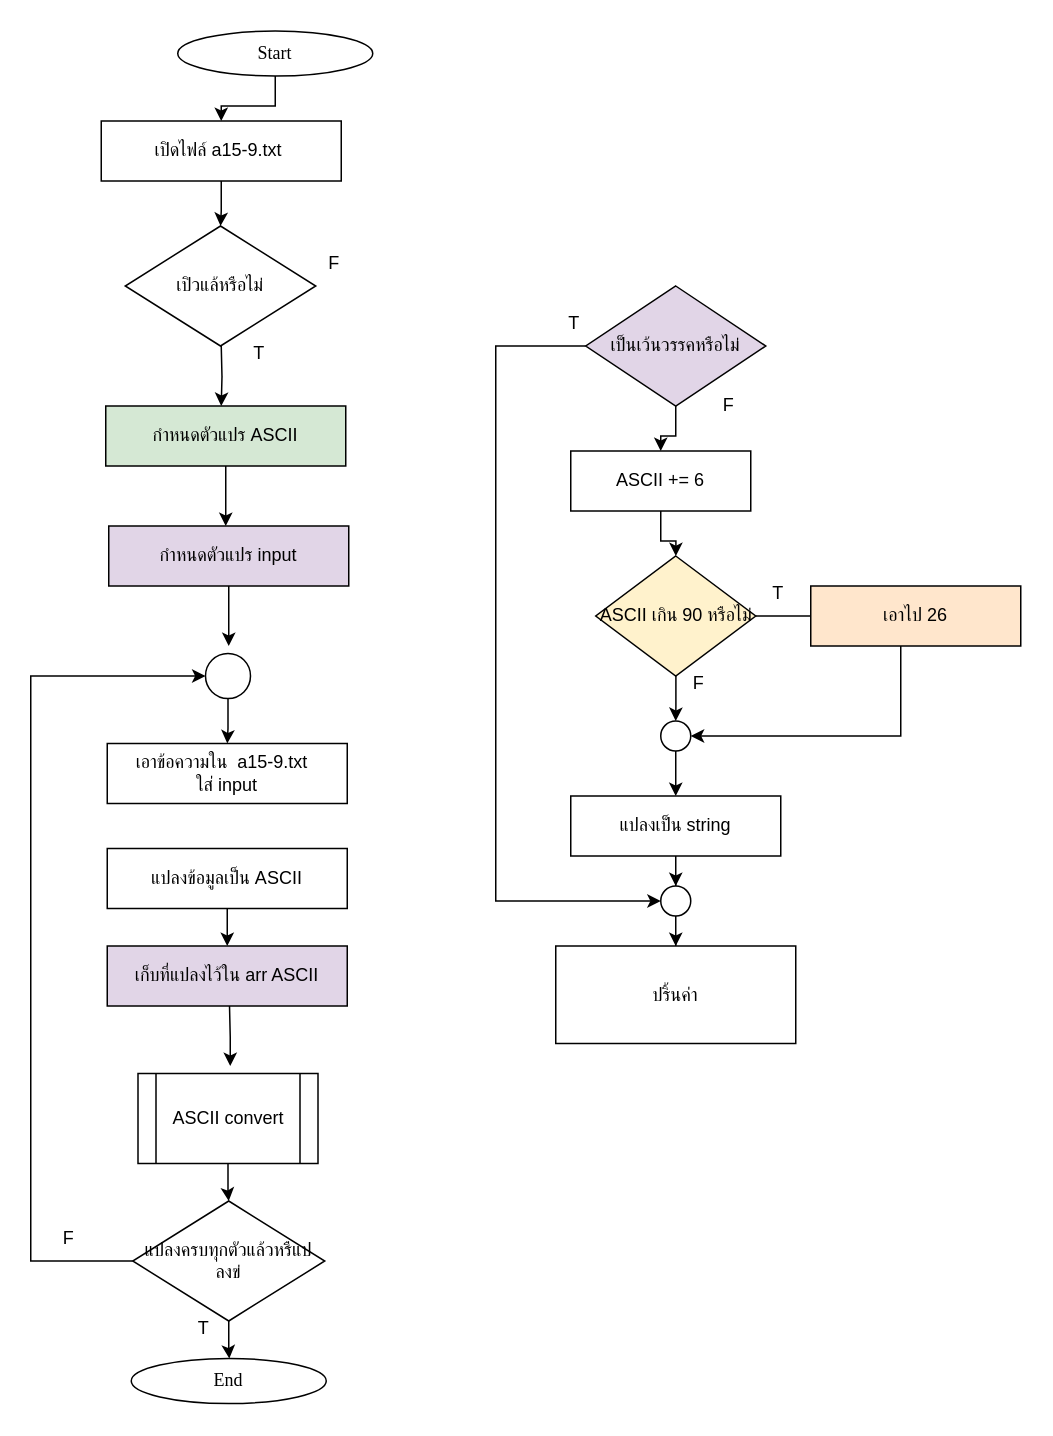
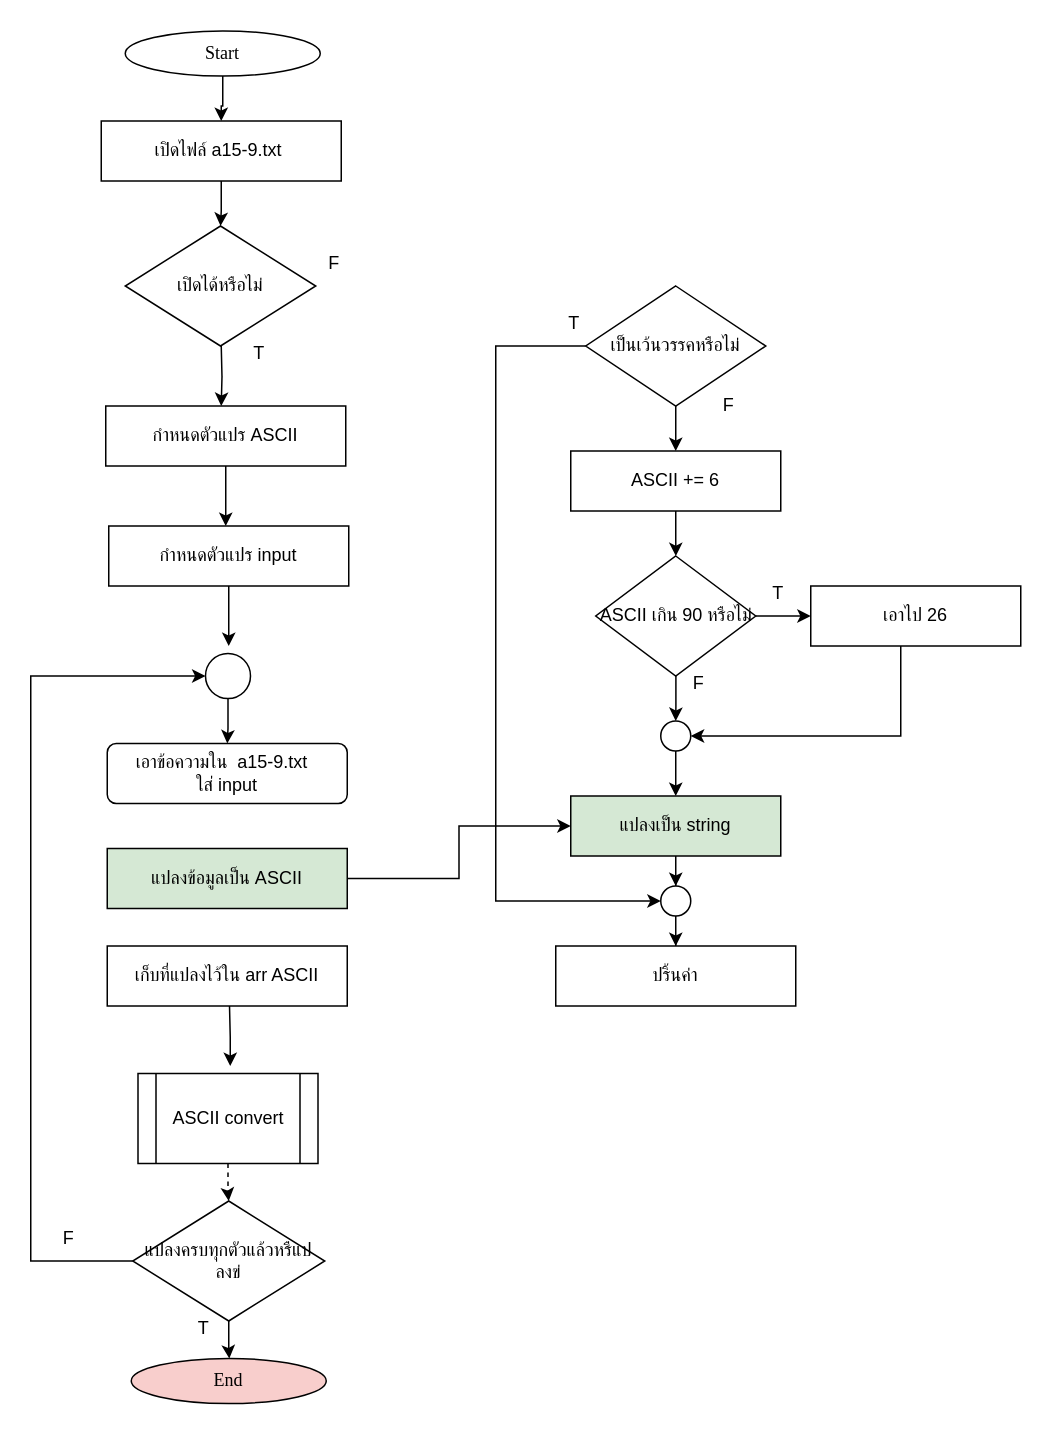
  <mxCell id="0" />
  <mxCell id="1" parent="0" />
  <mxCell id="2" value="" style="edgeStyle=orthogonalEdgeStyle;rounded=0;orthogonalLoop=1;jettySize=auto;html=1;" edge="1" parent="1" source="3" target="5"><mxGeometry relative="1" as="geometry" /></mxCell>
- <mxCell id="3" value="&lt;font data-font-src=&quot;https://fonts.googleapis.com/css?family=Sarabun&quot; face=&quot;Sarabun&quot;&gt;Start&lt;/font&gt;" style="ellipse;whiteSpace=wrap;html=1;" vertex="1" parent="1"><mxGeometry x="118" y="20" width="130" height="30" as="geometry" /></mxCell>
+ <mxCell id="3" value="&lt;font data-font-src=&quot;https://fonts.googleapis.com/css?family=Sarabun&quot; face=&quot;Sarabun&quot;&gt;Start&lt;/font&gt;" style="ellipse;whiteSpace=wrap;html=1;" vertex="1" parent="1"><mxGeometry x="83" y="20" width="130" height="30" as="geometry" /></mxCell>
  <mxCell id="4" value="" style="edgeStyle=orthogonalEdgeStyle;rounded=0;orthogonalLoop=1;jettySize=auto;html=1;" edge="1" parent="1" source="5" target="6"><mxGeometry relative="1" as="geometry" /></mxCell>
  <mxCell id="5" value="เปิดไฟล์&amp;nbsp;a15-9.txt&amp;nbsp;&lt;span style=&quot;color: rgba(0, 0, 0, 0); font-family: monospace; font-size: 0px; text-align: start; text-wrap-mode: nowrap;&quot;&gt;%3CmxGraphModel%3E%3Croot%3E%3CmxCell%20id%3D%220%22%2F%3E%3CmxCell%20id%3D%221%22%20parent%3D%220%22%2F%3E%3CmxCell%20id%3D%222%22%20value%3D%22%E0%B8%81%E0%B8%B3%E0%B8%AB%E0%B8%99%E0%B8%94%E0%B8%95%E0%B8%B1%E0%B8%A7%E0%B9%81%E0%B8%9B%E0%B8%A3%20arr%22%20style%3D%22rounded%3D0%3BwhiteSpace%3Dwrap%3Bhtml%3D1%3B%22%20vertex%3D%221%22%20parent%3D%221%22%3E%3CmxGeometry%20x%3D%22-680%22%20y%3D%22-980%22%20width%3D%22160%22%20height%3D%2240%22%20as%3D%22geometry%22%2F%3E%3C%2FmxCell%3E%3C%2Froot%3E%3C%2FmxGraphModel%3E&lt;/span&gt;" style="rounded=0;whiteSpace=wrap;html=1;" vertex="1" parent="1"><mxGeometry x="67" y="80" width="160" height="40" as="geometry" /></mxCell>
- <mxCell id="6" value="เปิวแล้หรือไม่" style="rhombus;whiteSpace=wrap;html=1;" vertex="1" parent="1"><mxGeometry x="83" y="150" width="127" height="80" as="geometry" /></mxCell>
+ <mxCell id="6" value="เปิดได้หรือไม่" style="rhombus;whiteSpace=wrap;html=1;" vertex="1" parent="1"><mxGeometry x="83" y="150" width="127" height="80" as="geometry" /></mxCell>
  <mxCell id="7" value="T" style="text;html=1;align=center;verticalAlign=middle;resizable=0;points=[];autosize=1;strokeColor=none;fillColor=none;" vertex="1" parent="1"><mxGeometry x="157" y="220" width="30" height="30" as="geometry" /></mxCell>
  <mxCell id="8" value="F" style="text;html=1;align=center;verticalAlign=middle;resizable=0;points=[];autosize=1;strokeColor=none;fillColor=none;" vertex="1" parent="1"><mxGeometry x="207" y="160" width="30" height="30" as="geometry" /></mxCell>
  <mxCell id="9" value="" style="edgeStyle=orthogonalEdgeStyle;rounded=0;orthogonalLoop=1;jettySize=auto;html=1;" edge="1" parent="1"><mxGeometry relative="1" as="geometry"><mxPoint x="147" y="230" as="sourcePoint" /><mxPoint x="147" y="270" as="targetPoint" /></mxGeometry></mxCell>
- <mxCell id="10" value="เอาข้อความใน&amp;nbsp;&amp;nbsp;a15-9.txt&amp;nbsp;&amp;nbsp;&lt;div&gt;ใส่&amp;nbsp;&lt;span style=&quot;background-color: initial;&quot;&gt;input&lt;/span&gt;&lt;/div&gt;" style="rounded=0;whiteSpace=wrap;html=1;" vertex="1" parent="1"><mxGeometry x="71" y="495" width="160" height="40" as="geometry" /></mxCell>
+ <mxCell id="10" value="เอาข้อความใน&amp;nbsp;&amp;nbsp;a15-9.txt&amp;nbsp;&amp;nbsp;&lt;div&gt;ใส่&amp;nbsp;&lt;span style=&quot;background-color: initial;&quot;&gt;input&lt;/span&gt;&lt;/div&gt;" style="whiteSpace=wrap;html=1;rounded=1;" vertex="1" parent="1"><mxGeometry x="71" y="495" width="160" height="40" as="geometry" /></mxCell>
  <mxCell id="11" value="" style="edgeStyle=orthogonalEdgeStyle;rounded=0;orthogonalLoop=1;jettySize=auto;html=1;" edge="1" parent="1"><mxGeometry relative="1" as="geometry"><mxPoint x="152.514" y="670" as="sourcePoint" /><mxPoint x="153" y="710" as="targetPoint" /></mxGeometry></mxCell>
  <mxCell id="12" value="" style="edgeStyle=orthogonalEdgeStyle;rounded=0;orthogonalLoop=1;jettySize=auto;html=1;" edge="1" parent="1" source="14"><mxGeometry relative="1" as="geometry"><mxPoint x="152.381" y="905" as="targetPoint" /></mxGeometry></mxCell>
  <mxCell id="13" style="edgeStyle=orthogonalEdgeStyle;rounded=0;orthogonalLoop=1;jettySize=auto;html=1;entryX=0;entryY=0.5;entryDx=0;entryDy=0;" edge="1" parent="1" source="14" target="16"><mxGeometry relative="1" as="geometry"><Array as="points"><mxPoint x="20" y="840" /><mxPoint x="20" y="450" /></Array></mxGeometry></mxCell>
  <mxCell id="14" value="แปลงครบทุกตัวแล้วหรืแปลงข่" style="rhombus;whiteSpace=wrap;html=1;" vertex="1" parent="1"><mxGeometry x="88" y="800" width="128" height="80" as="geometry" /></mxCell>
  <mxCell id="15" style="edgeStyle=orthogonalEdgeStyle;rounded=0;orthogonalLoop=1;jettySize=auto;html=1;entryX=0.5;entryY=0;entryDx=0;entryDy=0;" edge="1" parent="1" source="16" target="10"><mxGeometry relative="1" as="geometry" /></mxCell>
  <mxCell id="16" value="" style="ellipse;whiteSpace=wrap;html=1;aspect=fixed;" vertex="1" parent="1"><mxGeometry x="136.5" y="435" width="30" height="30" as="geometry" /></mxCell>
- <mxCell id="17" value="" style="edgeStyle=orthogonalEdgeStyle;rounded=0;orthogonalLoop=1;jettySize=auto;html=1;" edge="1" parent="1" source="18" target="19"><mxGeometry relative="1" as="geometry" /></mxCell>
- <mxCell id="18" value="แปลงข้อมูลเป็น&amp;nbsp;ASCII" style="rounded=0;whiteSpace=wrap;html=1;" vertex="1" parent="1"><mxGeometry x="71" y="565" width="160" height="40" as="geometry" /></mxCell>
- <mxCell id="19" value="เก็บที่แปลงไว้ใน arr ASCII" style="rounded=0;whiteSpace=wrap;html=1;fillColor=#e1d5e7;" vertex="1" parent="1"><mxGeometry x="71" y="630" width="160" height="40" as="geometry" /></mxCell>
+ <mxCell id="17" value="" style="edgeStyle=orthogonalEdgeStyle;rounded=0;orthogonalLoop=1;jettySize=auto;html=1;" edge="1" parent="1" source="18" target="32"><mxGeometry relative="1" as="geometry" /></mxCell>
+ <mxCell id="18" value="แปลงข้อมูลเป็น&amp;nbsp;ASCII" style="rounded=0;whiteSpace=wrap;html=1;fillColor=#d5e8d4;" vertex="1" parent="1"><mxGeometry x="71" y="565" width="160" height="40" as="geometry" /></mxCell>
+ <mxCell id="19" value="เก็บที่แปลงไว้ใน arr ASCII" style="rounded=0;whiteSpace=wrap;html=1;" vertex="1" parent="1"><mxGeometry x="71" y="630" width="160" height="40" as="geometry" /></mxCell>
  <mxCell id="20" value="T" style="text;html=1;align=center;verticalAlign=middle;resizable=0;points=[];autosize=1;strokeColor=none;fillColor=none;" vertex="1" parent="1"><mxGeometry x="120" y="870" width="30" height="30" as="geometry" /></mxCell>
  <mxCell id="21" value="F" style="text;html=1;align=center;verticalAlign=middle;resizable=0;points=[];autosize=1;strokeColor=none;fillColor=none;" vertex="1" parent="1"><mxGeometry x="30" y="810" width="30" height="30" as="geometry" /></mxCell>
  <mxCell id="22" value="" style="edgeStyle=orthogonalEdgeStyle;rounded=0;orthogonalLoop=1;jettySize=auto;html=1;" edge="1" parent="1" source="23"><mxGeometry relative="1" as="geometry"><mxPoint x="152" y="430" as="targetPoint" /></mxGeometry></mxCell>
- <mxCell id="23" value="กำหนดตัวแปร&amp;nbsp;input" style="rounded=0;whiteSpace=wrap;html=1;fillColor=#e1d5e7;" vertex="1" parent="1"><mxGeometry x="72" y="350" width="160" height="40" as="geometry" /></mxCell>
- <mxCell id="24" value="กำหนดตัวแปร ASCII" style="rounded=0;whiteSpace=wrap;html=1;fillColor=#d5e8d4;" vertex="1" parent="1"><mxGeometry x="70" y="270" width="160" height="40" as="geometry" /></mxCell>
+ <mxCell id="23" value="กำหนดตัวแปร&amp;nbsp;input" style="rounded=0;whiteSpace=wrap;html=1;" vertex="1" parent="1"><mxGeometry x="72" y="350" width="160" height="40" as="geometry" /></mxCell>
+ <mxCell id="24" value="กำหนดตัวแปร ASCII" style="rounded=0;whiteSpace=wrap;html=1;" vertex="1" parent="1"><mxGeometry x="70" y="270" width="160" height="40" as="geometry" /></mxCell>
  <mxCell id="25" value="" style="edgeStyle=orthogonalEdgeStyle;rounded=0;orthogonalLoop=1;jettySize=auto;html=1;" edge="1" parent="1" source="24"><mxGeometry relative="1" as="geometry"><mxPoint x="150" y="350" as="targetPoint" /></mxGeometry></mxCell>
  <mxCell id="26" value="" style="edgeStyle=orthogonalEdgeStyle;rounded=0;orthogonalLoop=1;jettySize=auto;html=1;" edge="1" parent="1" source="27" target="30"><mxGeometry relative="1" as="geometry" /></mxCell>
- <mxCell id="27" value="ASCII += 6" style="rounded=0;whiteSpace=wrap;html=1;" vertex="1" parent="1"><mxGeometry x="380" y="300" width="120" height="40" as="geometry" /></mxCell>
- <mxCell id="28" value="" style="edgeStyle=orthogonalEdgeStyle;rounded=0;orthogonalLoop=1;jettySize=auto;html=1;endArrow=none;" edge="1" parent="1" source="30" target="34"><mxGeometry relative="1" as="geometry" /></mxCell>
+ <mxCell id="27" value="ASCII += 6" style="rounded=0;whiteSpace=wrap;html=1;" vertex="1" parent="1"><mxGeometry x="380" y="300" width="140" height="40" as="geometry" /></mxCell>
+ <mxCell id="28" value="" style="edgeStyle=orthogonalEdgeStyle;rounded=0;orthogonalLoop=1;jettySize=auto;html=1;" edge="1" parent="1" source="30" target="34"><mxGeometry relative="1" as="geometry" /></mxCell>
  <mxCell id="29" value="" style="edgeStyle=orthogonalEdgeStyle;rounded=0;orthogonalLoop=1;jettySize=auto;html=1;" edge="1" parent="1" source="30" target="38"><mxGeometry relative="1" as="geometry" /></mxCell>
- <mxCell id="30" value="ASCII เกิน 90 หรือไม่" style="rhombus;whiteSpace=wrap;html=1;fillColor=#fff2cc;" vertex="1" parent="1"><mxGeometry x="396.66" y="370" width="106.67" height="80" as="geometry" /></mxCell>
+ <mxCell id="30" value="ASCII เกิน 90 หรือไม่" style="rhombus;whiteSpace=wrap;html=1;" vertex="1" parent="1"><mxGeometry x="396.66" y="370" width="106.67" height="80" as="geometry" /></mxCell>
  <mxCell id="31" value="" style="edgeStyle=orthogonalEdgeStyle;rounded=0;orthogonalLoop=1;jettySize=auto;html=1;" edge="1" parent="1" source="32" target="44"><mxGeometry relative="1" as="geometry" /></mxCell>
- <mxCell id="32" value="แปลงเป็น string" style="rounded=0;whiteSpace=wrap;html=1;" vertex="1" parent="1"><mxGeometry x="380" y="530" width="140" height="40" as="geometry" /></mxCell>
+ <mxCell id="32" value="แปลงเป็น string" style="rounded=0;whiteSpace=wrap;html=1;fillColor=#d5e8d4;" vertex="1" parent="1"><mxGeometry x="380" y="530" width="140" height="40" as="geometry" /></mxCell>
  <mxCell id="33" style="edgeStyle=orthogonalEdgeStyle;rounded=0;orthogonalLoop=1;jettySize=auto;html=1;entryX=1;entryY=0.5;entryDx=0;entryDy=0;" edge="1" parent="1" source="34" target="38"><mxGeometry relative="1" as="geometry"><Array as="points"><mxPoint y="490" x="600" /></Array></mxGeometry></mxCell>
- <mxCell id="34" value="เอาไป 26" style="rounded=0;whiteSpace=wrap;html=1;fillColor=#ffe6cc;" vertex="1" parent="1"><mxGeometry x="540" y="390" width="140" height="40" as="geometry" /></mxCell>
+ <mxCell id="34" value="เอาไป 26" style="rounded=0;whiteSpace=wrap;html=1;" vertex="1" parent="1"><mxGeometry x="540" y="390" width="140" height="40" as="geometry" /></mxCell>
  <mxCell id="35" value="T" style="text;html=1;align=center;verticalAlign=middle;resizable=0;points=[];autosize=1;strokeColor=none;fillColor=none;" vertex="1" parent="1"><mxGeometry x="503.33" y="380" width="30" height="30" as="geometry" /></mxCell>
  <mxCell id="36" value="F" style="text;html=1;align=center;verticalAlign=middle;resizable=0;points=[];autosize=1;strokeColor=none;fillColor=none;" vertex="1" parent="1"><mxGeometry x="450" y="440" width="30" height="30" as="geometry" /></mxCell>
  <mxCell id="37" value="" style="edgeStyle=orthogonalEdgeStyle;rounded=0;orthogonalLoop=1;jettySize=auto;html=1;" edge="1" parent="1" source="38" target="32"><mxGeometry relative="1" as="geometry" /></mxCell>
  <mxCell id="38" value="" style="ellipse;whiteSpace=wrap;html=1;aspect=fixed;" vertex="1" parent="1"><mxGeometry x="440" y="480" width="20" height="20" as="geometry" /></mxCell>
- <mxCell id="39" value="ปริ้นค่า" style="rounded=0;whiteSpace=wrap;html=1;" vertex="1" parent="1"><mxGeometry x="370" y="630" width="160" height="65" as="geometry" /></mxCell>
+ <mxCell id="39" value="ปริ้นค่า" style="rounded=0;whiteSpace=wrap;html=1;" vertex="1" parent="1"><mxGeometry x="370" y="630" width="160" height="40" as="geometry" /></mxCell>
  <mxCell id="40" style="edgeStyle=orthogonalEdgeStyle;rounded=0;orthogonalLoop=1;jettySize=auto;html=1;entryX=0.5;entryY=0;entryDx=0;entryDy=0;" edge="1" parent="1" source="42" target="27"><mxGeometry relative="1" as="geometry" /></mxCell>
  <mxCell id="41" style="edgeStyle=orthogonalEdgeStyle;rounded=0;orthogonalLoop=1;jettySize=auto;html=1;entryX=0;entryY=0.5;entryDx=0;entryDy=0;" edge="1" parent="1" source="42" target="44"><mxGeometry relative="1" as="geometry"><Array as="points"><mxPoint x="330" y="230" /><mxPoint x="330" y="600" /></Array></mxGeometry></mxCell>
- <mxCell id="42" value="เป็นเว้นวรรคหรือไม่" style="rhombus;whiteSpace=wrap;html=1;fillColor=#e1d5e7;" vertex="1" parent="1"><mxGeometry x="390" y="190" width="120" height="80" as="geometry" /></mxCell>
+ <mxCell id="42" value="เป็นเว้นวรรคหรือไม่" style="rhombus;whiteSpace=wrap;html=1;" vertex="1" parent="1"><mxGeometry x="390" y="190" width="120" height="80" as="geometry" /></mxCell>
  <mxCell id="43" style="edgeStyle=orthogonalEdgeStyle;rounded=0;orthogonalLoop=1;jettySize=auto;html=1;" edge="1" parent="1" source="44" target="39"><mxGeometry relative="1" as="geometry" /></mxCell>
  <mxCell id="44" value="" style="ellipse;whiteSpace=wrap;html=1;aspect=fixed;" vertex="1" parent="1"><mxGeometry x="440" y="590" width="20" height="20" as="geometry" /></mxCell>
  <mxCell id="45" value="T" style="text;html=1;align=center;verticalAlign=middle;resizable=0;points=[];autosize=1;strokeColor=none;fillColor=none;" vertex="1" parent="1"><mxGeometry x="366.66" y="200" width="30" height="30" as="geometry" /></mxCell>
  <mxCell id="46" value="F" style="text;html=1;align=center;verticalAlign=middle;resizable=0;points=[];autosize=1;strokeColor=none;fillColor=none;" vertex="1" parent="1"><mxGeometry x="470" y="255" width="30" height="30" as="geometry" /></mxCell>
- <mxCell id="47" style="edgeStyle=orthogonalEdgeStyle;rounded=0;orthogonalLoop=1;jettySize=auto;html=1;entryX=0.5;entryY=0;entryDx=0;entryDy=0;" edge="1" parent="1" source="48" target="14"><mxGeometry relative="1" as="geometry" /></mxCell>
+ <mxCell id="47" style="edgeStyle=orthogonalEdgeStyle;rounded=0;orthogonalLoop=1;jettySize=auto;html=1;entryX=0.5;entryY=0;entryDx=0;entryDy=0;dashed=1;" edge="1" parent="1" source="48" target="14"><mxGeometry relative="1" as="geometry" /></mxCell>
  <mxCell id="48" value="ASCII convert" style="shape=process;whiteSpace=wrap;html=1;backgroundOutline=1;" vertex="1" parent="1"><mxGeometry x="91.5" y="715" width="120" height="60" as="geometry" /></mxCell>
- <mxCell id="49" value="&lt;font data-font-src=&quot;https://fonts.googleapis.com/css?family=Sarabun&quot; face=&quot;Sarabun&quot;&gt;End&lt;/font&gt;" style="ellipse;whiteSpace=wrap;html=1;" vertex="1" parent="1"><mxGeometry x="87" y="905" width="130" height="30" as="geometry" /></mxCell>
+ <mxCell id="49" value="&lt;font data-font-src=&quot;https://fonts.googleapis.com/css?family=Sarabun&quot; face=&quot;Sarabun&quot;&gt;End&lt;/font&gt;" style="ellipse;whiteSpace=wrap;html=1;fillColor=#f8cecc;" vertex="1" parent="1"><mxGeometry x="87" y="905" width="130" height="30" as="geometry" /></mxCell>
